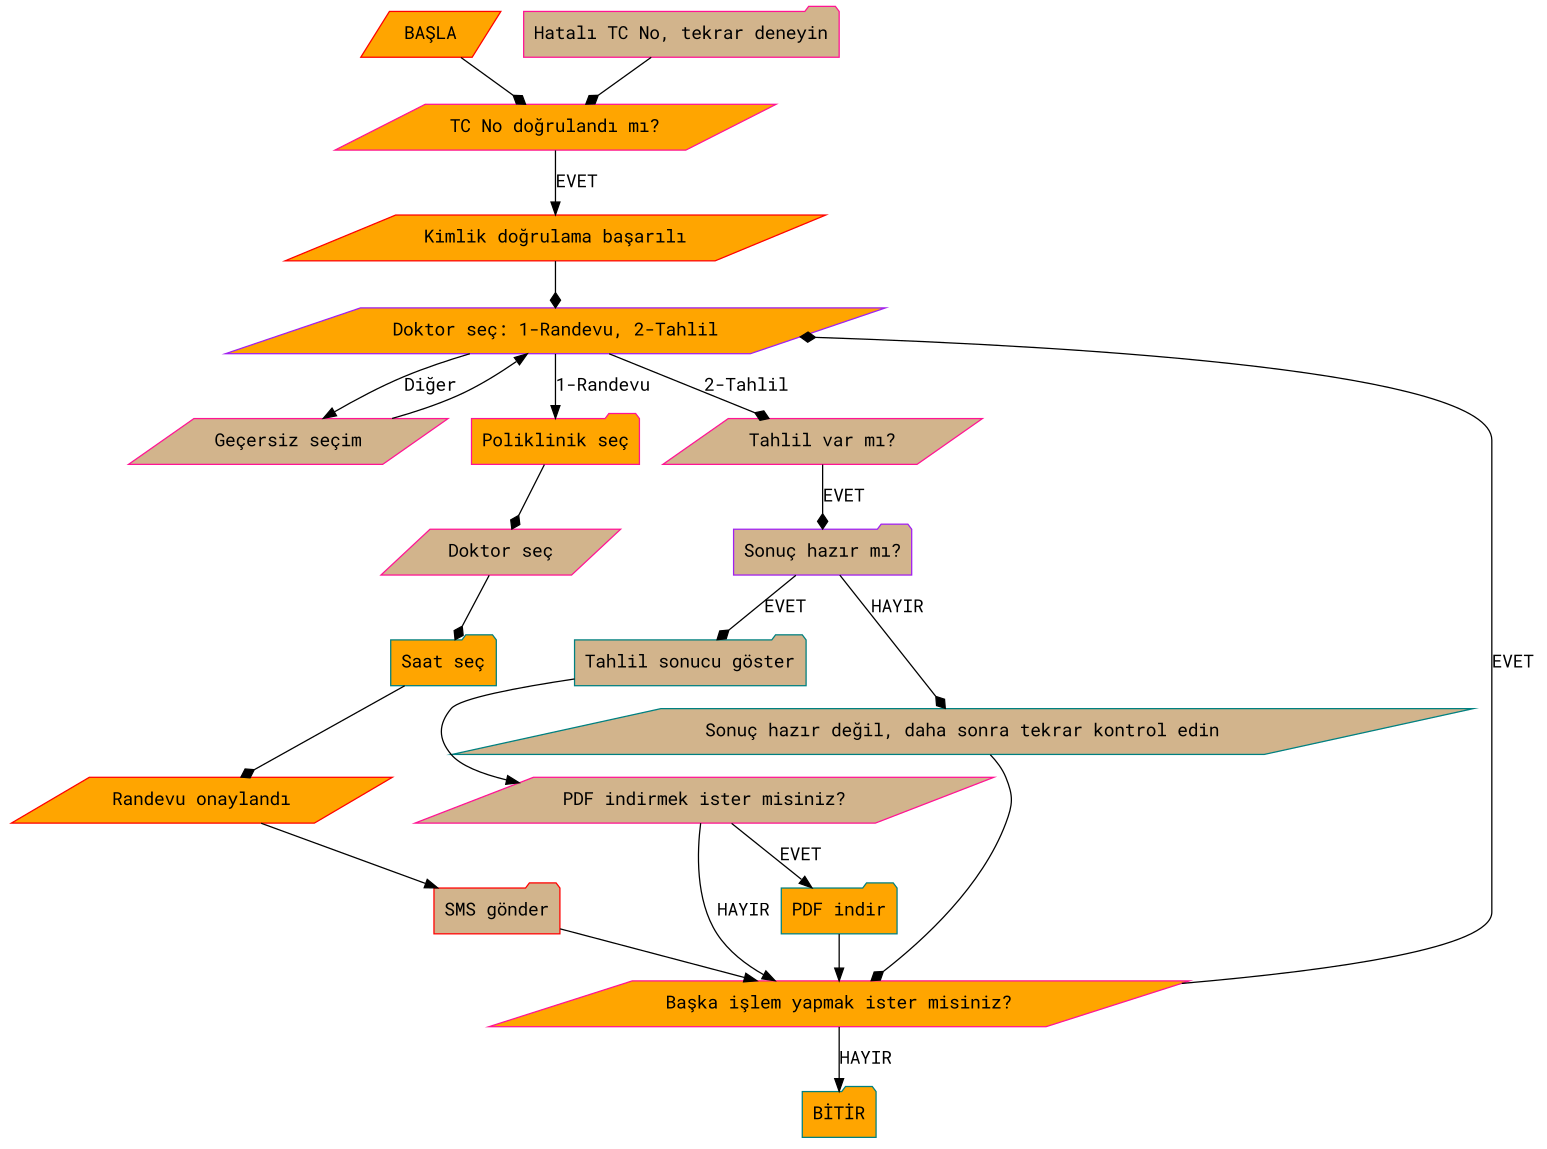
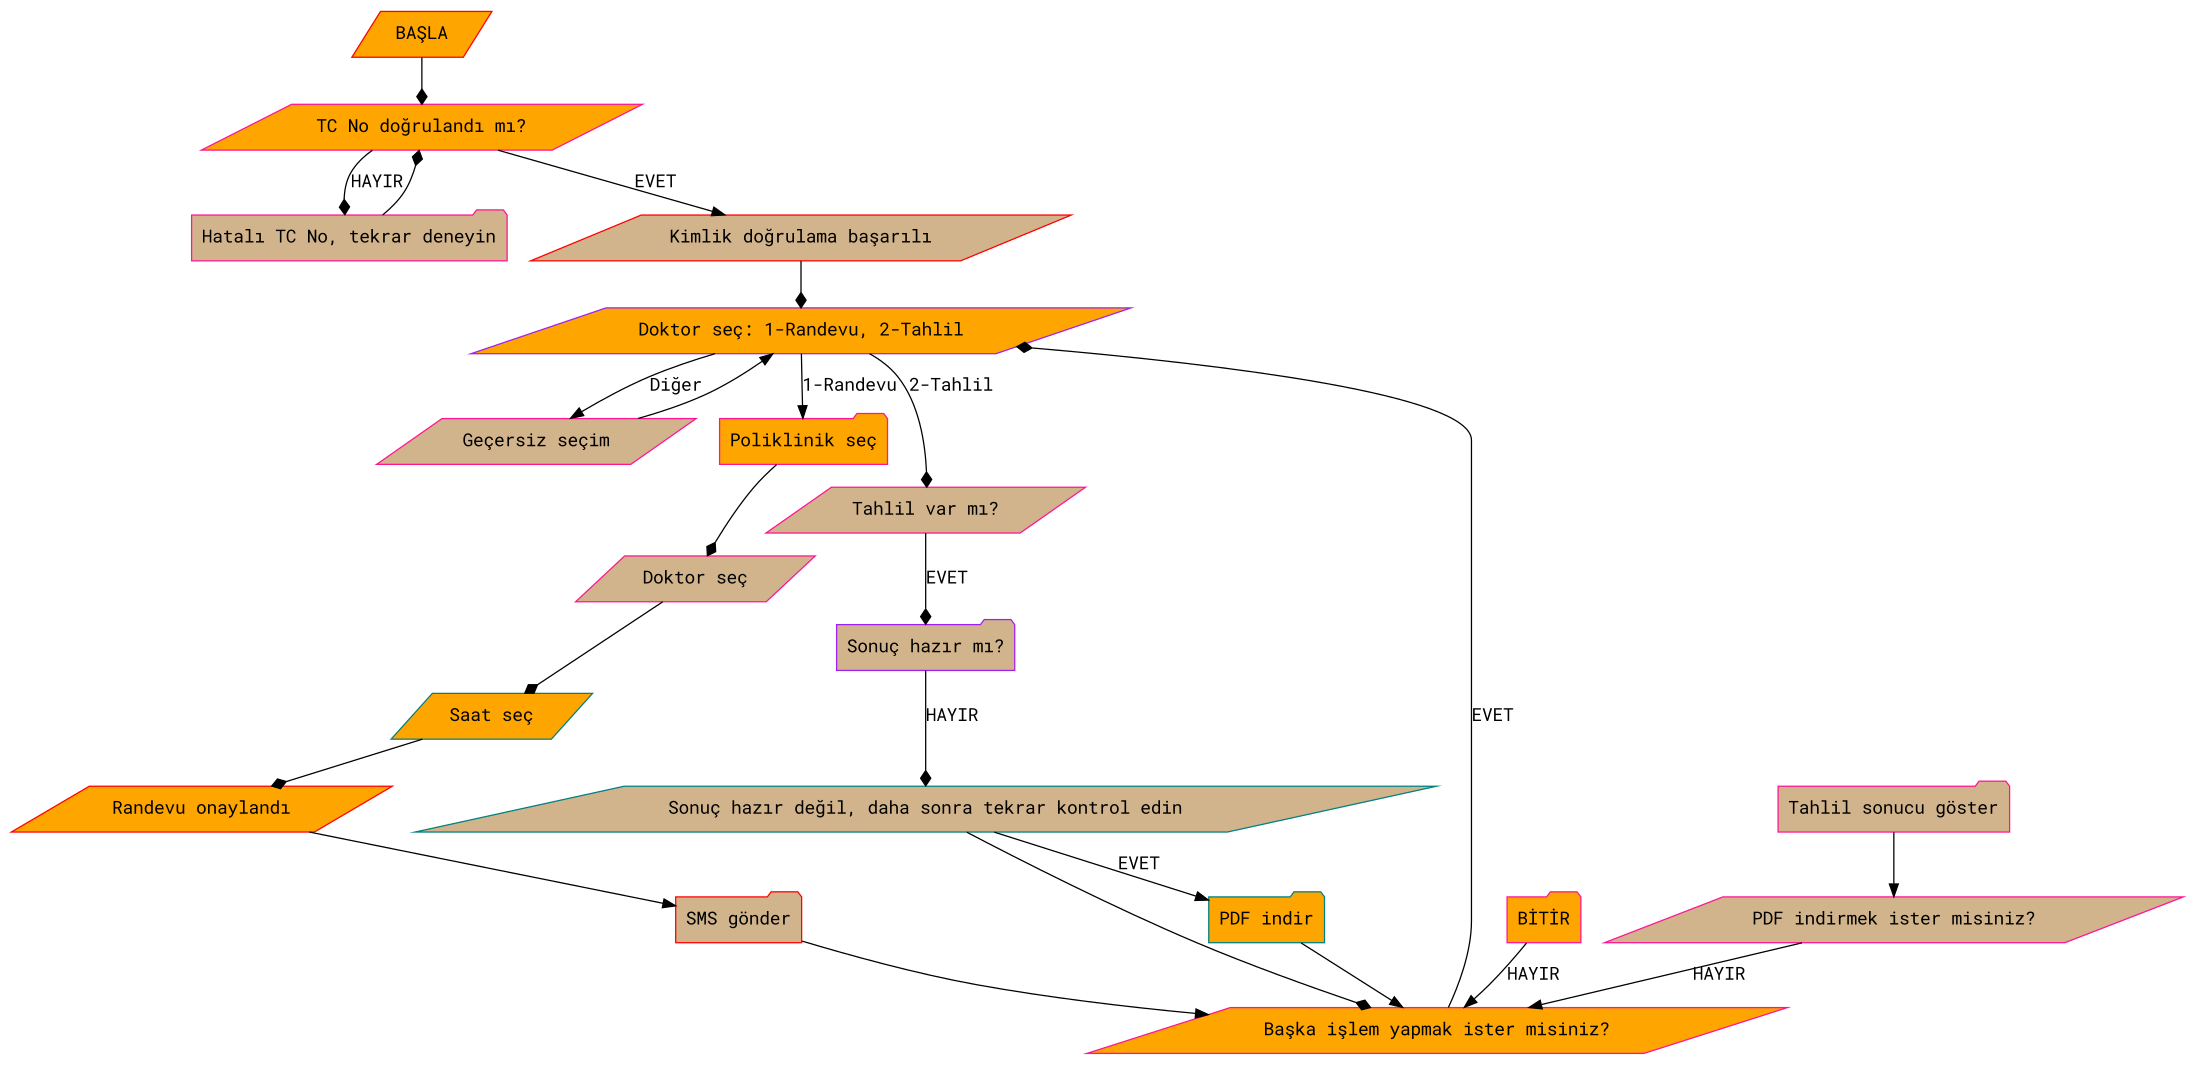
  digraph {
    fontname="Roboto Mono"
    rankdir=TB
    node [color=deeppink fillcolor=tan fontname="Roboto Mono" shape=parallelogram style=filled]
    edge [arrowhead=diamond fontname="Roboto Mono"]
    n1 [color=red fillcolor=orange label="BAŞLA"]
    n2 [fillcolor=orange label="TC No doğrulandı mı?"]
    n3 [label="Hatalı TC No, tekrar deneyin" shape=folder]
-   n4 [color=red fillcolor=orange label="Kimlik doğrulama başarılı"]
+   n4 [color=red label="Kimlik doğrulama başarılı"]
    n5 [color=purple fillcolor=orange label="Doktor seç: 1-Randevu, 2-Tahlil"]
    n6 [label="Geçersiz seçim"]
    n7 [fillcolor=orange label="Poliklinik seç" shape=folder]
    n8 [label="Tahlil var mı?"]
    n9 [label="Doktor seç"]
    n10 [color=purple label="Sonuç hazır mı?" shape=folder]
-   n11 [color=teal fillcolor=orange label="Saat seç" shape=folder]
+   n11 [color=teal fillcolor=orange label="Saat seç"]
    n12 [color=red fillcolor=orange label="Randevu onaylandı"]
    n13 [color=red label="SMS gönder" shape=folder]
    n14 [fillcolor=orange label="Başka işlem yapmak ister misiniz?"]
-   n15 [color=teal fillcolor=orange label="BİTİR" shape=folder]
-   n16 [color=teal label="Tahlil sonucu göster" shape=folder]
+   n15 [fillcolor=orange label="BİTİR" shape=folder]
+   n16 [label="Tahlil sonucu göster" shape=folder]
    n17 [color=teal label="Sonuç hazır değil, daha sonra tekrar kontrol edin"]
    n18 [label="PDF indirmek ister misiniz?"]
    n19 [color=teal fillcolor=orange label="PDF indir" shape=folder]
    n1 -> n2
+   n2 -> n3 [label=HAYIR]
    n2 -> n4 [arrowhead=normal label=EVET]
    n3 -> n2
    n4 -> n5
    n5 -> n6 [arrowhead=normal label="Diğer"]
    n5 -> n7 [arrowhead=normal label="1-Randevu"]
    n5 -> n8 [label="2-Tahlil"]
    n6 -> n5 [arrowhead=normal]
    n7 -> n9
    n8 -> n10 [label=EVET]
    n9 -> n11
-   n10 -> n16 [label=EVET]
    n10 -> n17 [label=HAYIR]
    n11 -> n12
    n12 -> n13 [arrowhead=normal]
    n13 -> n14 [arrowhead=normal]
    n14 -> n5 [label=EVET]
-   n14 -> n15 [arrowhead=normal label=HAYIR]
+   n15 -> n14 [arrowhead=normal label=HAYIR]
    n16 -> n18 [arrowhead=normal]
    n17 -> n14
    n18 -> n14 [arrowhead=normal label=HAYIR]
-   n18 -> n19 [arrowhead=normal label=EVET]
+   n17 -> n19 [arrowhead=normal label=EVET]
    n19 -> n14 [arrowhead=normal]
  }
